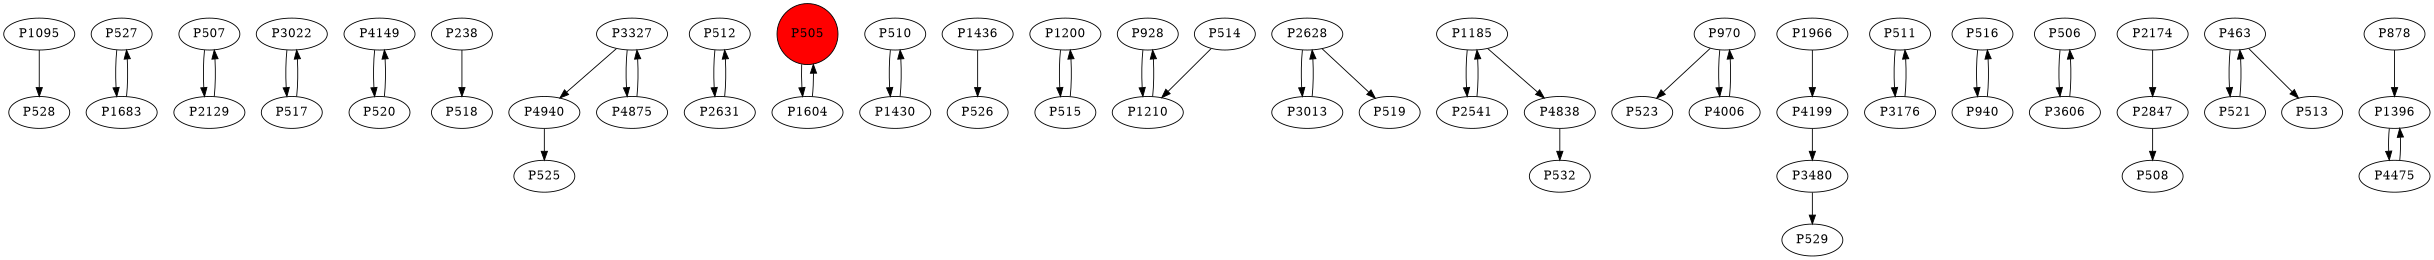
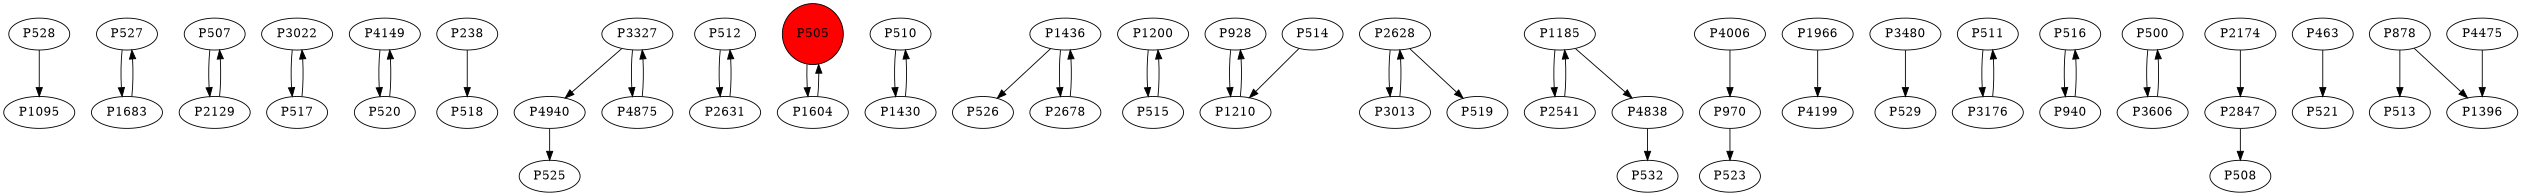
  digraph {
    P1095
    P528
    P527
    P1683
    P507
    P2129
    P3022
    P517
    P4149
    P520
    P238
    P518
    P4940
    P525
    P512
    P2631
    P3327
    P4875
    P505 [fillcolor=red shape=circle style=filled]
    P1604
    P510
    P1430
    P1436
    P526
+   P2678
    P1200
    P515
    P928
    P1210
    P514
    P2628
    P3013
    P519
    P4838
    P532
    P970
    P523
    P4006
    P2541
    P1185
    P1966
    P4199
    P3480
    P529
    P511
    P3176
    P516
    P940
-   P506
+   P506 [label=P500]
    P3606
    P2847
    P508
    P463
    P521
    P878
    P513
    P1396
    P4475
    P2174
-   P1095 -> P528
+   P528 -> P1095
    P527 -> P1683
    P1683 -> P527
    P507 -> P2129
    P2129 -> P507
    P3022 -> P517
    P517 -> P3022
    P4149 -> P520
    P520 -> P4149
    P238 -> P518
    P4940 -> P525
    P512 -> P2631
    P2631 -> P512
    P3327 -> P4940
    P3327 -> P4875
    P4875 -> P3327
    P505 -> P1604
    P1604 -> P505
    P510 -> P1430
    P1430 -> P510
    P1436 -> P526
+   P1436 -> P2678
+   P2678 -> P1436
    P1200 -> P515
    P515 -> P1200
    P928 -> P1210
    P1210 -> P928
    P514 -> P1210
    P2628 -> P3013
    P2628 -> P519
    P3013 -> P2628
    P4838 -> P532
    P970 -> P523
-   P970 -> P4006
    P4006 -> P970
    P2541 -> P1185
    P1185 -> P4838
    P1185 -> P2541
    P1966 -> P4199
-   P4199 -> P3480
    P3480 -> P529
    P511 -> P3176
    P3176 -> P511
    P516 -> P940
    P940 -> P516
    P506 -> P3606
    P3606 -> P506
    P2847 -> P508
    P463 -> P521
-   P521 -> P463
-   P463 -> P513
+   P878 -> P513
    P878 -> P1396
-   P1396 -> P4475
    P4475 -> P1396
    P2174 -> P2847
  }
